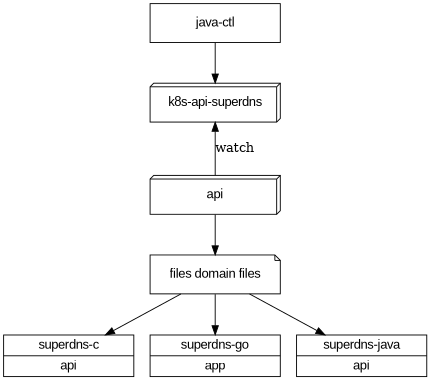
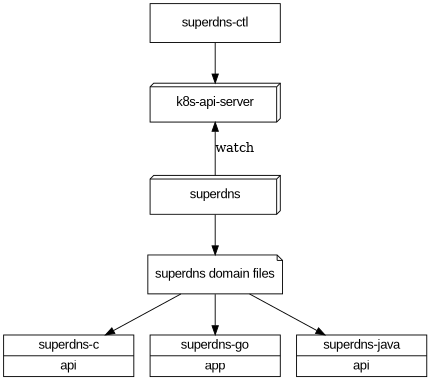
  digraph {
    ranksep=0.6
    node [fontname=Arial shape=record]
    n1 [height=0.6 label="{superdns-c|api}" width=2.0]
    n2 [height=0.6 label="{superdns-go|app}" width=2.0]
    n3 [height=0.6 label="{superdns-java|api}" width=2.0]
-   n4 [height=0.6 label="java-ctl" shape=box width=2.0]
-   n5 [height=0.6 label="k8s-api-superdns" shape=box3d width=2.0]
-   n6 [height=0.6 label=api shape=box3d width=2.0]
-   n7 [height=0.6 label="files domain files" shape=note width=2.0]
+   n4 [height=0.6 label="superdns-ctl" shape=box width=2.0]
+   n5 [height=0.6 label="k8s-api-server" shape=box3d width=2.0]
+   n6 [height=0.6 label=superdns shape=box3d width=2.0]
+   n7 [height=0.6 label="superdns domain files" shape=note width=2.0]
    subgraph sub_1 {
      rank=same
      n1
      n2
      n3
    }
    n4 -> n5
    n5 -> n6 [dir=back label=watch]
    n6 -> n7
    n7 -> n1
    n7 -> n2
    n7 -> n3
  }
